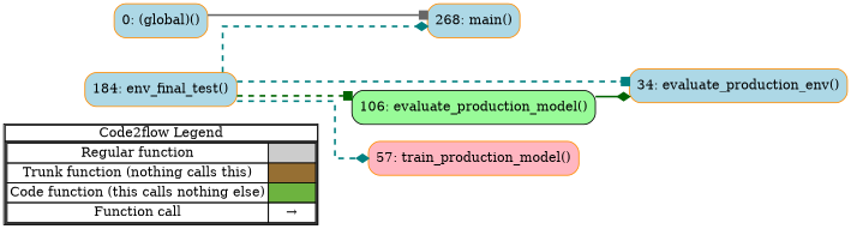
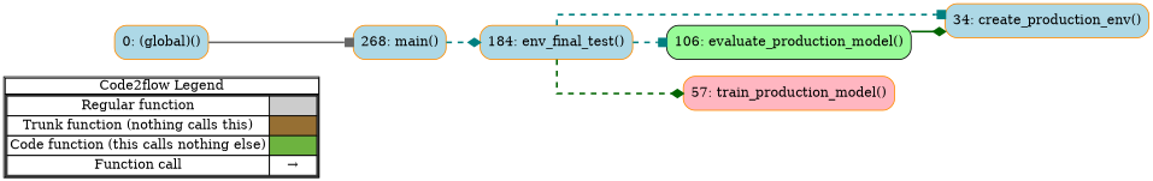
  digraph {
    concentrate=true
    rankdir=LR
    splines=ortho
    node [shape=rect color=darkorange fillcolor=lightblue style="rounded,filled"]
    edge [arrowhead=box color=darkgreen penwidth=2 style=dashed]
    n1 [label=<         <table cellspacing="0" cellpadding="0" border="1"><tr><td>Code2flow Legend</td></tr><tr><td>         <table cellspacing="0">         <tr><td>Regular function</td><td width="50px" bgcolor='#cccccc'></td></tr>         <tr><td>Trunk function (nothing calls this)</td><td bgcolor='#966F33'></td></tr>         <tr><td>Code function (this calls nothing else)</td><td bgcolor='#6db33f'></td></tr>         <tr><td>Function call</td><td><font color='black'>&#8594;</font></td></tr>         </table></td></tr></table>         > margin=0 shape=none color="" fillcolor="" style=""]
    n2 [label="0: (global)()"]
-   n3 [label="34: evaluate_production_env()"]
+   n3 [label="34: create_production_env()"]
    n4 [color=black fillcolor=palegreen label="106: evaluate_production_model()"]
    n5 [label="268: main()"]
    n6 [label="184: env_final_test()"]
    n7 [fillcolor=lightpink label="57: train_production_model()"]
    subgraph sub_1 {
      label=legend
      rank=min
      n1
    }
    subgraph sub_2 {
      label="File: production_final_test"
      style=dotted
      n2
      n3
      n4
      n5
      n6
      n7
    }
    n2 -> n5 [color=gray40 style=solid]
    n4 -> n3 [arrowhead=diamond style=bold]
-   n6 -> n5 [arrowhead=diamond color=teal]
+   n5 -> n6 [arrowhead=diamond color=teal]
    n6 -> n3 [color=teal]
-   n6 -> n4
-   n6 -> n7 [arrowhead=diamond color=teal]
+   n6 -> n4 [color=teal]
+   n6 -> n7 [arrowhead=diamond]
  }
